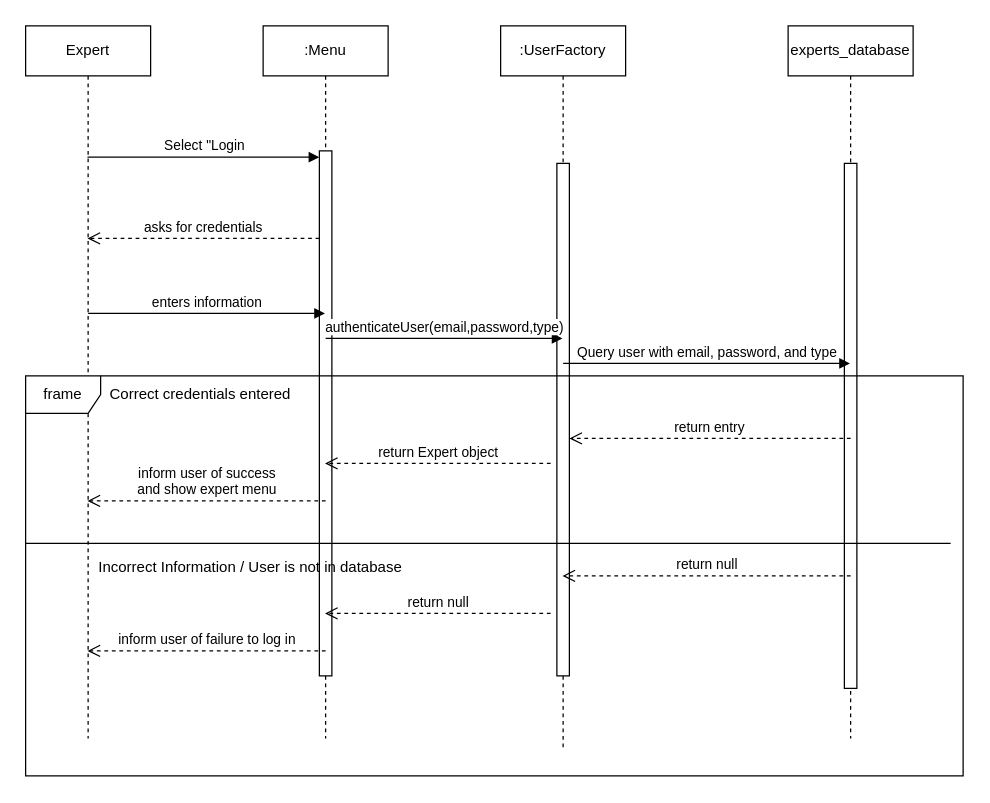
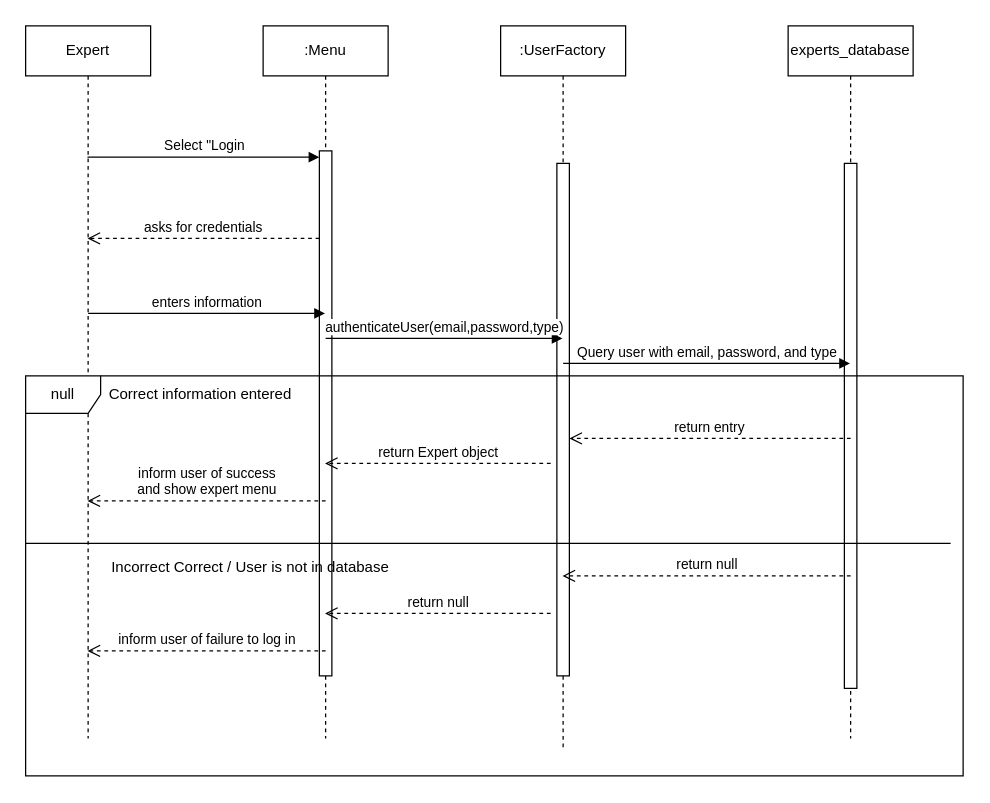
  <mxCell id="0" />
  <mxCell id="1" parent="0" />
  <mxCell id="2" value="Expert" style="shape=umlLifeline;perimeter=lifelinePerimeter;whiteSpace=wrap;html=1;container=1;dropTarget=0;collapsible=0;recursiveResize=0;outlineConnect=0;portConstraint=eastwest;newEdgeStyle={&quot;curved&quot;:0,&quot;rounded&quot;:0};" vertex="1" parent="1"><mxGeometry x="20" y="20" width="100" height="570" as="geometry" /></mxCell>
  <mxCell id="3" value=":Menu" style="shape=umlLifeline;perimeter=lifelinePerimeter;whiteSpace=wrap;html=1;container=1;dropTarget=0;collapsible=0;recursiveResize=0;outlineConnect=0;portConstraint=eastwest;newEdgeStyle={&quot;curved&quot;:0,&quot;rounded&quot;:0};" vertex="1" parent="1"><mxGeometry x="210" y="20" width="100" height="570" as="geometry" /></mxCell>
  <mxCell id="4" value="" style="html=1;points=[[0,0,0,0,5],[0,1,0,0,-5],[1,0,0,0,5],[1,1,0,0,-5]];perimeter=orthogonalPerimeter;outlineConnect=0;targetShapes=umlLifeline;portConstraint=eastwest;newEdgeStyle={&quot;curved&quot;:0,&quot;rounded&quot;:0};" vertex="1" parent="3"><mxGeometry x="45" y="100" width="10" height="420" as="geometry" /></mxCell>
  <mxCell id="5" value=":UserFactory" style="shape=umlLifeline;perimeter=lifelinePerimeter;whiteSpace=wrap;html=1;container=1;dropTarget=0;collapsible=0;recursiveResize=0;outlineConnect=0;portConstraint=eastwest;newEdgeStyle={&quot;curved&quot;:0,&quot;rounded&quot;:0};" vertex="1" parent="1"><mxGeometry x="400" y="20" width="100" height="580" as="geometry" /></mxCell>
  <mxCell id="6" value="" style="html=1;points=[[0,0,0,0,5],[0,1,0,0,-5],[1,0,0,0,5],[1,1,0,0,-5]];perimeter=orthogonalPerimeter;outlineConnect=0;targetShapes=umlLifeline;portConstraint=eastwest;newEdgeStyle={&quot;curved&quot;:0,&quot;rounded&quot;:0};" vertex="1" parent="5"><mxGeometry x="45" y="110" width="10" height="410" as="geometry" /></mxCell>
  <mxCell id="7" value="experts_database" style="shape=umlLifeline;perimeter=lifelinePerimeter;whiteSpace=wrap;html=1;container=1;dropTarget=0;collapsible=0;recursiveResize=0;outlineConnect=0;portConstraint=eastwest;newEdgeStyle={&quot;curved&quot;:0,&quot;rounded&quot;:0};" vertex="1" parent="1"><mxGeometry x="630" y="20" width="100" height="570" as="geometry" /></mxCell>
  <mxCell id="8" value="" style="html=1;points=[[0,0,0,0,5],[0,1,0,0,-5],[1,0,0,0,5],[1,1,0,0,-5]];perimeter=orthogonalPerimeter;outlineConnect=0;targetShapes=umlLifeline;portConstraint=eastwest;newEdgeStyle={&quot;curved&quot;:0,&quot;rounded&quot;:0};" vertex="1" parent="7"><mxGeometry x="45" y="110" width="10" height="420" as="geometry" /></mxCell>
  <mxCell id="9" value="Select &quot;Login" style="html=1;verticalAlign=bottom;endArrow=block;curved=0;rounded=0;entryX=0;entryY=0;entryDx=0;entryDy=5;" edge="1" target="4" parent="1" source="2"><mxGeometry relative="1" as="geometry"><mxPoint x="185" y="125" as="sourcePoint" /></mxGeometry></mxCell>
  <mxCell id="10" value="asks for credentials" style="html=1;verticalAlign=bottom;endArrow=open;dashed=1;endSize=8;curved=0;rounded=0;exitX=0;exitY=1;exitDx=0;exitDy=-5;" edge="1" parent="1"><mxGeometry relative="1" as="geometry"><mxPoint x="69.5" y="190" as="targetPoint" /><mxPoint x="255" y="190" as="sourcePoint" /></mxGeometry></mxCell>
  <mxCell id="11" value="enters information" style="html=1;verticalAlign=bottom;endArrow=block;curved=0;rounded=0;" edge="1" parent="1" target="3"><mxGeometry width="80" relative="1" as="geometry"><mxPoint x="70" y="250" as="sourcePoint" /><mxPoint x="150" y="250" as="targetPoint" /></mxGeometry></mxCell>
  <mxCell id="12" value="authenticateUser(email,password,type)" style="html=1;verticalAlign=bottom;endArrow=block;curved=0;rounded=0;" edge="1" parent="1" target="5"><mxGeometry width="80" relative="1" as="geometry"><mxPoint x="260" y="270" as="sourcePoint" /><mxPoint x="340" y="270" as="targetPoint" /></mxGeometry></mxCell>
  <mxCell id="13" value="Query user with email, password, and type" style="html=1;verticalAlign=bottom;endArrow=block;curved=0;rounded=0;" edge="1" parent="1" target="7"><mxGeometry width="80" relative="1" as="geometry"><mxPoint x="450" y="290" as="sourcePoint" /><mxPoint x="530" y="290" as="targetPoint" /></mxGeometry></mxCell>
- <mxCell id="14" value="frame" style="shape=umlFrame;whiteSpace=wrap;html=1;pointerEvents=0;" vertex="1" parent="1"><mxGeometry x="20" y="300" width="750" height="320" as="geometry" /></mxCell>
+ <mxCell id="14" value="null" style="shape=umlFrame;whiteSpace=wrap;html=1;pointerEvents=0;" vertex="1" parent="1"><mxGeometry x="20" y="300" width="750" height="320" as="geometry" /></mxCell>
  <mxCell id="15" value="return entry" style="html=1;verticalAlign=bottom;endArrow=open;dashed=1;endSize=8;curved=0;rounded=0;" edge="1" parent="1" target="6"><mxGeometry relative="1" as="geometry"><mxPoint x="680" y="350" as="sourcePoint" /><mxPoint x="600" y="350" as="targetPoint" /></mxGeometry></mxCell>
  <mxCell id="16" value="return Expert object" style="html=1;verticalAlign=bottom;endArrow=open;dashed=1;endSize=8;curved=0;rounded=0;" edge="1" parent="1" target="3"><mxGeometry relative="1" as="geometry"><mxPoint x="440" y="370" as="sourcePoint" /><mxPoint x="360" y="370" as="targetPoint" /></mxGeometry></mxCell>
  <mxCell id="17" value="&lt;div&gt;inform user of success&lt;/div&gt;&lt;div&gt;and show expert menu&lt;/div&gt;" style="html=1;verticalAlign=bottom;endArrow=open;dashed=1;endSize=8;curved=0;rounded=0;" edge="1" parent="1" target="2"><mxGeometry relative="1" as="geometry"><mxPoint x="260" y="400" as="sourcePoint" /><mxPoint x="180" y="400" as="targetPoint" /></mxGeometry></mxCell>
  <mxCell id="18" value="" style="line;strokeWidth=1;fillColor=none;align=left;verticalAlign=middle;spacingTop=-1;spacingLeft=3;spacingRight=3;rotatable=0;labelPosition=right;points=[];portConstraint=eastwest;strokeColor=inherit;" vertex="1" parent="1"><mxGeometry x="20" y="430" width="740" height="8" as="geometry" /></mxCell>
- <mxCell id="19" value="Correct credentials entered" style="text;html=1;align=center;verticalAlign=middle;whiteSpace=wrap;rounded=0;" vertex="1" parent="1"><mxGeometry x="60" y="300" width="200" height="30" as="geometry" /></mxCell>
- <mxCell id="20" value="Incorrect Information / User is not in database" style="text;html=1;align=center;verticalAlign=middle;whiteSpace=wrap;rounded=0;" vertex="1" parent="1"><mxGeometry x="60" y="438" width="280" height="30" as="geometry" /></mxCell>
+ <mxCell id="19" value="Correct information entered" style="text;html=1;align=center;verticalAlign=middle;whiteSpace=wrap;rounded=0;" vertex="1" parent="1"><mxGeometry x="60" y="300" width="200" height="30" as="geometry" /></mxCell>
+ <mxCell id="20" value="Incorrect Correct / User is not in database" style="text;html=1;align=center;verticalAlign=middle;whiteSpace=wrap;rounded=0;" vertex="1" parent="1"><mxGeometry x="60" y="438" width="280" height="30" as="geometry" /></mxCell>
  <mxCell id="21" value="return null" style="html=1;verticalAlign=bottom;endArrow=open;dashed=1;endSize=8;curved=0;rounded=0;" edge="1" parent="1" target="5"><mxGeometry relative="1" as="geometry"><mxPoint x="680" y="460" as="sourcePoint" /><mxPoint x="600" y="460" as="targetPoint" /></mxGeometry></mxCell>
  <mxCell id="22" value="return null" style="html=1;verticalAlign=bottom;endArrow=open;dashed=1;endSize=8;curved=0;rounded=0;" edge="1" parent="1" target="3"><mxGeometry relative="1" as="geometry"><mxPoint x="440" y="490" as="sourcePoint" /><mxPoint x="360" y="490" as="targetPoint" /></mxGeometry></mxCell>
  <mxCell id="23" value="inform user of failure to log in" style="html=1;verticalAlign=bottom;endArrow=open;dashed=1;endSize=8;curved=0;rounded=0;" edge="1" parent="1" target="2"><mxGeometry relative="1" as="geometry"><mxPoint x="260" y="520" as="sourcePoint" /><mxPoint x="180" y="520" as="targetPoint" /></mxGeometry></mxCell>
